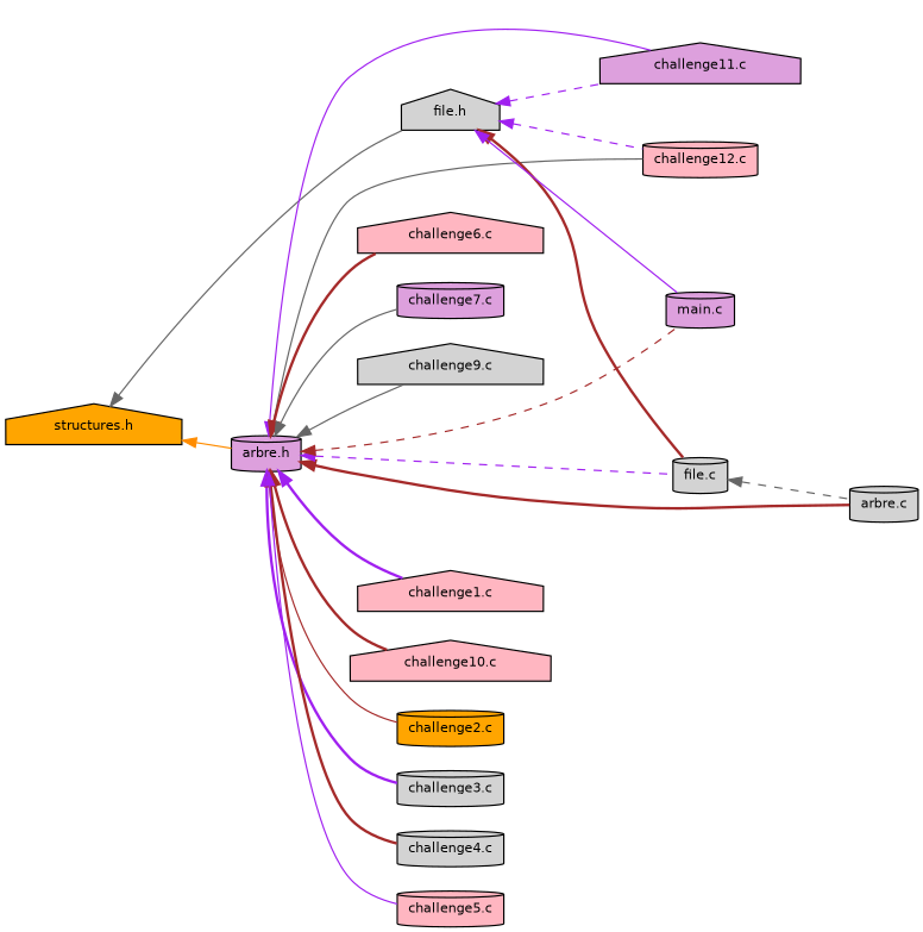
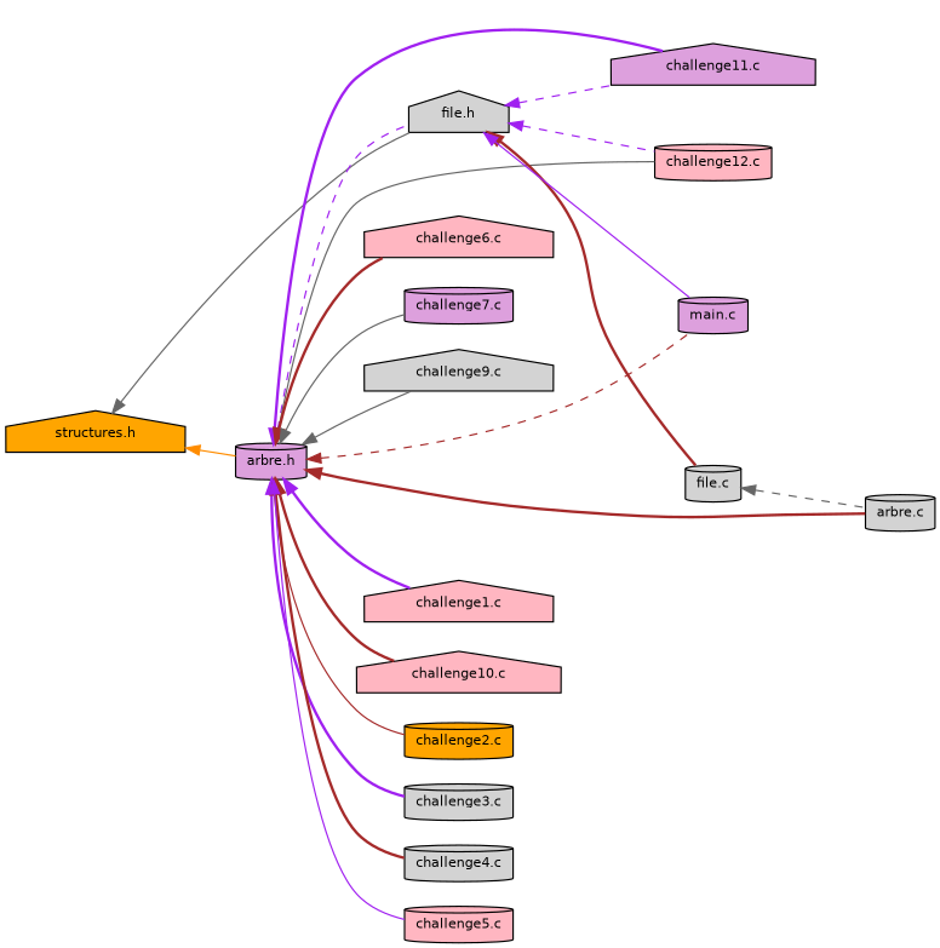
  digraph {
    rankdir=LR
    node [color=black fillcolor=lightgrey fontname=Helvetica fontsize=10 shape=cylinder style=filled]
    edge [color=purple dir=back fontname=Helvetica fontsize=10 labelfontname=Helvetica labelfontsize=10 style=solid]
    n1 [fillcolor=orange fontcolor=black height=0.2 label="structures.h" shape=house width=0.4]
    n2 [fillcolor=plum height=0.2 label="arbre.h" width=0.4]
    n3 [height=0.2 label="file.h" shape=house width=0.4]
    n4 [height=0.2 label="arbre.c" width=0.4]
    n5 [fillcolor=lightpink height=0.2 label="challenge1.c" shape=house width=0.4]
    n6 [fillcolor=lightpink height=0.2 label="challenge10.c" shape=house width=0.4]
    n7 [fillcolor=plum height=0.2 label="challenge11.c" shape=house width=0.4]
    n8 [fillcolor=lightpink height=0.2 label="challenge12.c" width=0.4]
    n9 [fillcolor=orange height=0.2 label="challenge2.c" width=0.4]
    n10 [height=0.2 label="challenge3.c" width=0.4]
    n11 [height=0.2 label="challenge4.c" width=0.4]
    n12 [fillcolor=lightpink height=0.2 label="challenge5.c" width=0.4]
    n13 [fillcolor=lightpink height=0.2 label="challenge6.c" shape=house width=0.4]
    n14 [fillcolor=plum height=0.2 label="challenge7.c" width=0.4]
    n15 [height=0.2 label="challenge9.c" shape=house width=0.4]
    n16 [height=0.2 label="file.c" width=0.4]
    n17 [fillcolor=plum height=0.2 label="main.c" width=0.4]
    n1 -> n2 [color=darkorange]
    n1 -> n3 [color=gray40]
    n2 -> n4 [color=brown style=bold]
    n2 -> n5 [style=bold]
    n2 -> n6 [color=brown style=bold]
-   n2 -> n7
+   n2 -> n7 [style=bold]
    n2 -> n8 [color=gray40]
    n2 -> n9 [color=brown]
    n2 -> n10 [style=bold]
    n2 -> n11 [color=brown style=bold]
    n2 -> n12
    n2 -> n13 [color=brown style=bold]
    n2 -> n14 [color=gray40]
    n2 -> n15 [color=gray40]
-   n2 -> n16 [style=dashed]
+   n2 -> n3 [style=dashed]
    n2 -> n17 [color=brown style=dashed]
    n3 -> n7 [style=dashed]
    n3 -> n8 [style=dashed]
    n3 -> n16 [color=brown style=bold]
    n3 -> n17
    n16 -> n4 [color=gray40 style=dashed]
  }
